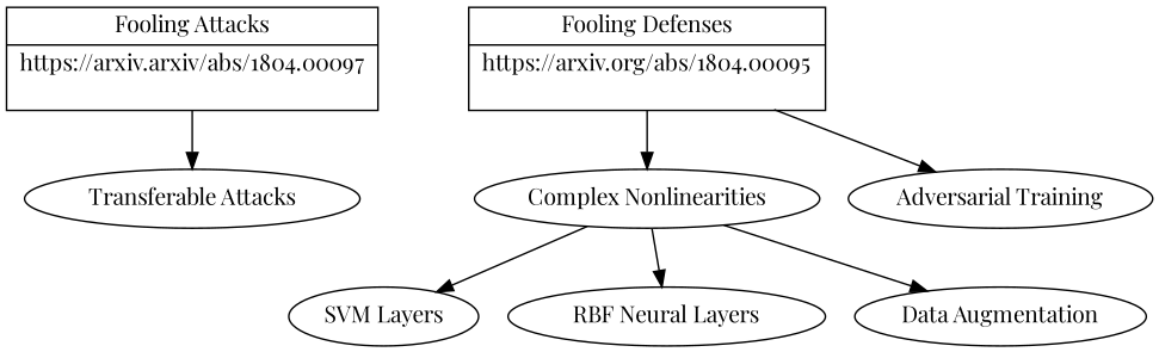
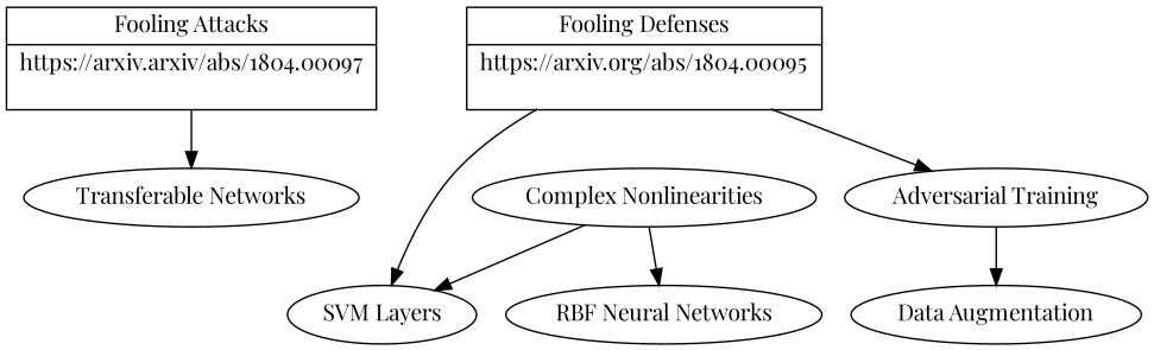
  digraph {
    fontname="Playfair Display"
    node [fontname="Playfair Display"]
    edge [fontname="Playfair Display"]
    n1 [label="{<f0> Fooling Attacks |<f1> https://arxiv.arxiv/abs/1804.00097\n\n}" shape=record]
-   "Transferable Attacks"
+   "Transferable Attacks" [label="Transferable Networks"]
    n3 [label="{<f0> Fooling Defenses |<f1> https://arxiv.org/abs/1804.00095\n\n}" shape=record]
    "Complex Nonlinearities"
    "Adversarial Training"
-   "RBF Neural Networks" [label="RBF Neural Layers"]
+   "RBF Neural Networks"
    "SVM Layers"
    "Data Augmentation"
    n1 -> "Transferable Attacks"
-   n3 -> "Complex Nonlinearities"
+   n3 -> "SVM Layers"
    n3 -> "Adversarial Training"
    "Complex Nonlinearities" -> "RBF Neural Networks"
    "Complex Nonlinearities" -> "SVM Layers"
-   "Complex Nonlinearities" -> "Data Augmentation"
+   "Adversarial Training" -> "Data Augmentation"
  }
